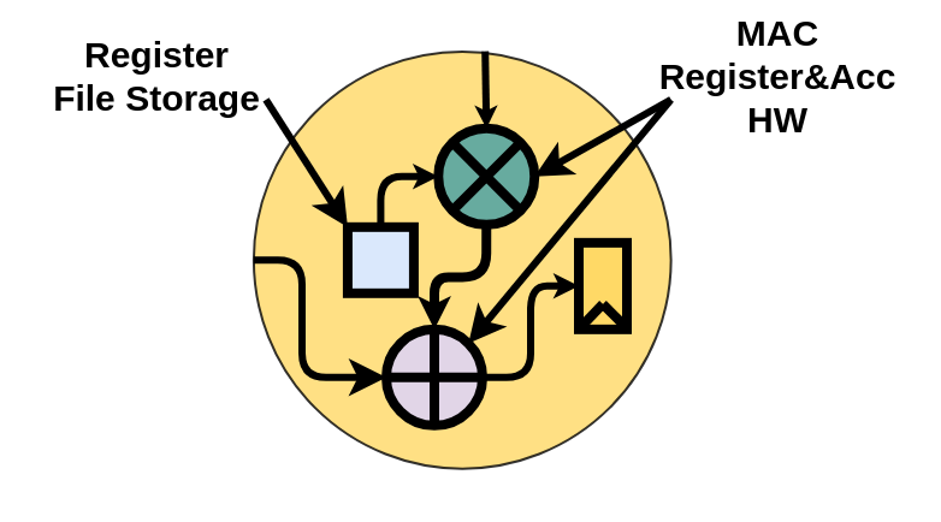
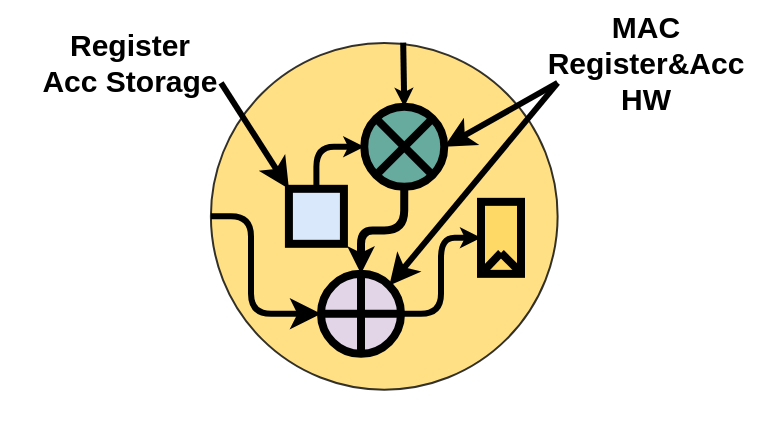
  <mxCell id="0" />
  <mxCell id="1" parent="0" />
  <mxCell id="2" value="" style="ellipse;whiteSpace=wrap;html=1;aspect=fixed;fontSize=30;strokeColor=#000000;fillColor=#FFD966;opacity=80;" vertex="1" parent="1"><mxGeometry x="104.94" y="20.97" width="173.37" height="173.37" as="geometry" /></mxCell>
  <mxCell id="3" value="" style="ellipse;whiteSpace=wrap;html=1;aspect=fixed;fillColor=#67AB9F;strokeWidth=4;strokeColor=#000000;" vertex="1" parent="1"><mxGeometry x="181.63" y="52.91" width="40" height="40" as="geometry" /></mxCell>
  <mxCell id="4" value="" style="endArrow=none;html=1;rounded=0;strokeColor=#000000;strokeWidth=4;exitX=0;exitY=0;exitDx=0;exitDy=0;entryX=1;entryY=1;entryDx=0;entryDy=0;" edge="1" parent="1" source="3" target="3"><mxGeometry width="50" height="50" relative="1" as="geometry"><mxPoint x="197.41" y="84.66" as="sourcePoint" /><mxPoint x="222.41" y="53.41" as="targetPoint" /></mxGeometry></mxCell>
  <mxCell id="5" value="" style="endArrow=none;html=1;rounded=0;strokeColor=#000000;strokeWidth=4;exitX=0;exitY=1;exitDx=0;exitDy=0;entryX=1;entryY=0;entryDx=0;entryDy=0;" edge="1" parent="1" source="3" target="3"><mxGeometry width="50" height="50" relative="1" as="geometry"><mxPoint x="153.268" y="29.482" as="sourcePoint" /><mxPoint x="181.721" y="64.623" as="targetPoint" /></mxGeometry></mxCell>
  <mxCell id="6" style="edgeStyle=orthogonalEdgeStyle;jumpStyle=none;jumpSize=6;orthogonalLoop=1;jettySize=auto;html=1;entryX=0;entryY=0.5;entryDx=0;entryDy=0;startArrow=none;startFill=0;endArrow=classic;endFill=1;startSize=1;endSize=1;strokeColor=#000000;strokeWidth=3;rounded=1;exitX=0.5;exitY=0;exitDx=0;exitDy=0;" edge="1" parent="1" source="17" target="3"><mxGeometry relative="1" as="geometry"><Array as="points"><mxPoint x="158" y="73" /><mxPoint x="182" y="73" /></Array></mxGeometry></mxCell>
  <mxCell id="7" value="" style="ellipse;whiteSpace=wrap;html=1;aspect=fixed;fillColor=#e1d5e7;strokeColor=#000000;strokeWidth=4;" vertex="1" parent="1"><mxGeometry x="160" y="136.42" width="40" height="40" as="geometry" /></mxCell>
  <mxCell id="8" value="" style="endArrow=none;html=1;rounded=0;strokeColor=#000000;entryX=0.5;entryY=0;entryDx=0;entryDy=0;exitX=0.5;exitY=1;exitDx=0;exitDy=0;strokeWidth=4;" edge="1" parent="1" source="7" target="7"><mxGeometry width="50" height="50" relative="1" as="geometry"><mxPoint x="192.41" y="99.41" as="sourcePoint" /><mxPoint x="242.41" y="49.41" as="targetPoint" /></mxGeometry></mxCell>
  <mxCell id="9" style="edgeStyle=orthogonalEdgeStyle;rounded=1;jumpStyle=none;jumpSize=6;orthogonalLoop=1;jettySize=auto;html=1;entryX=0.5;entryY=0;entryDx=0;entryDy=0;startArrow=none;startFill=0;endArrow=classic;endFill=1;startSize=1;endSize=1;strokeColor=#000000;strokeWidth=4;" edge="1" parent="1" source="3" target="7"><mxGeometry relative="1" as="geometry" /></mxCell>
  <mxCell id="10" value="" style="endArrow=none;html=1;rounded=0;strokeColor=#000000;entryX=0;entryY=0.5;entryDx=0;entryDy=0;exitX=1;exitY=0.5;exitDx=0;exitDy=0;strokeWidth=4;" edge="1" parent="1" source="7" target="7"><mxGeometry width="50" height="50" relative="1" as="geometry"><mxPoint x="242.41" y="-0.59" as="sourcePoint" /><mxPoint x="242.41" y="-60.59" as="targetPoint" /></mxGeometry></mxCell>
  <mxCell id="11" value="" style="rounded=0;whiteSpace=wrap;html=1;glass=0;strokeColor=#000000;strokeWidth=4;fillColor=#FFD966;" vertex="1" parent="1"><mxGeometry x="240" y="100.42" width="20" height="36" as="geometry" /></mxCell>
  <mxCell id="12" value="" style="endArrow=none;html=1;rounded=0;startSize=1;endSize=1;strokeColor=#000000;strokeWidth=4;jumpStyle=none;jumpSize=6;" edge="1" parent="1"><mxGeometry width="50" height="50" relative="1" as="geometry"><mxPoint x="240" y="136.42" as="sourcePoint" /><mxPoint x="250" y="125.92" as="targetPoint" /></mxGeometry></mxCell>
  <mxCell id="13" value="" style="endArrow=none;html=1;rounded=0;startSize=1;endSize=1;strokeColor=#000000;strokeWidth=4;jumpStyle=none;jumpSize=6;" edge="1" parent="1"><mxGeometry width="50" height="50" relative="1" as="geometry"><mxPoint x="250" y="125.92" as="sourcePoint" /><mxPoint x="260" y="135.92" as="targetPoint" /></mxGeometry></mxCell>
  <mxCell id="14" style="edgeStyle=orthogonalEdgeStyle;rounded=1;jumpStyle=none;jumpSize=6;orthogonalLoop=1;jettySize=auto;html=1;entryX=0;entryY=0.5;entryDx=0;entryDy=0;startArrow=none;startFill=0;endArrow=classic;endFill=1;startSize=1;endSize=1;strokeColor=#000000;strokeWidth=3;" edge="1" parent="1" source="7" target="11"><mxGeometry relative="1" as="geometry"><Array as="points"><mxPoint x="220" y="156" /><mxPoint x="220" y="118" /></Array><mxPoint x="226.118" y="118.372" as="targetPoint" /></mxGeometry></mxCell>
  <mxCell id="15" style="rounded=1;orthogonalLoop=1;jettySize=auto;html=1;exitX=0;exitY=0.5;exitDx=0;exitDy=0;entryX=0;entryY=0.5;entryDx=0;entryDy=0;fontSize=30;fontColor=#990000;startArrow=none;startFill=0;endArrow=classic;endFill=1;strokeWidth=3;edgeStyle=orthogonalEdgeStyle;" edge="1" parent="1" source="2" target="7"><mxGeometry relative="1" as="geometry"><Array as="points"><mxPoint x="125" y="108" /><mxPoint x="125" y="156" /></Array></mxGeometry></mxCell>
  <mxCell id="16" value="" style="endArrow=classic;html=1;rounded=1;fontSize=12;fontColor=#000000;startSize=0;endSize=0;strokeWidth=3;entryX=0.5;entryY=0;entryDx=0;entryDy=0;exitX=0.497;exitY=-0.001;exitDx=0;exitDy=0;exitPerimeter=0;jumpStyle=arc;" edge="1" parent="1" target="3"><mxGeometry width="50" height="50" relative="1" as="geometry"><mxPoint x="201.105" y="20.797" as="sourcePoint" /><mxPoint x="212.415" y="21" as="targetPoint" /></mxGeometry></mxCell>
  <mxCell id="17" value="" style="whiteSpace=wrap;html=1;aspect=fixed;fillColor=#dae8fc;strokeColor=#000000;strokeWidth=4;" vertex="1" parent="1"><mxGeometry x="143.96" y="93.91" width="27.5" height="27.5" as="geometry" /></mxCell>
  <mxCell id="18" style="edgeStyle=none;rounded=1;html=1;entryX=0;entryY=0;entryDx=0;entryDy=0;fontSize=15;strokeWidth=3;exitX=1;exitY=1;exitDx=0;exitDy=0;" edge="1" parent="1" source="19" target="17"><mxGeometry relative="1" as="geometry" /></mxCell>
- <mxCell id="19" value="Register File Storage" style="text;html=1;strokeColor=none;fillColor=none;align=center;verticalAlign=middle;whiteSpace=wrap;rounded=0;fontSize=15;fontStyle=1" vertex="1" parent="1"><mxGeometry x="20" y="20.97" width="90" height="20" as="geometry" /></mxCell>
+ <mxCell id="19" value="Register Acc Storage" style="text;html=1;strokeColor=none;fillColor=none;align=center;verticalAlign=middle;whiteSpace=wrap;rounded=0;fontSize=15;fontStyle=1" vertex="1" parent="1"><mxGeometry x="20" y="20.97" width="90" height="20" as="geometry" /></mxCell>
  <mxCell id="20" style="edgeStyle=none;rounded=1;html=1;exitX=0;exitY=1;exitDx=0;exitDy=0;entryX=1;entryY=0.5;entryDx=0;entryDy=0;fontSize=15;strokeWidth=3;" edge="1" parent="1" source="22" target="3"><mxGeometry relative="1" as="geometry" /></mxCell>
  <mxCell id="21" style="edgeStyle=none;rounded=1;html=1;exitX=0;exitY=1;exitDx=0;exitDy=0;entryX=1;entryY=0;entryDx=0;entryDy=0;fontSize=15;strokeWidth=3;" edge="1" parent="1" source="22" target="7"><mxGeometry relative="1" as="geometry" /></mxCell>
  <mxCell id="22" value="MAC&lt;br&gt;Register&amp;amp;Acc&lt;br&gt;HW" style="text;html=1;strokeColor=none;fillColor=none;align=center;verticalAlign=middle;whiteSpace=wrap;rounded=0;fontSize=15;fontStyle=1" vertex="1" parent="1"><mxGeometry x="278.31" y="20.97" width="90" height="20" as="geometry" /></mxCell>
